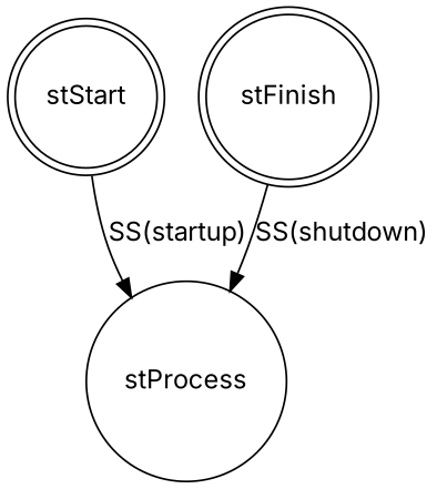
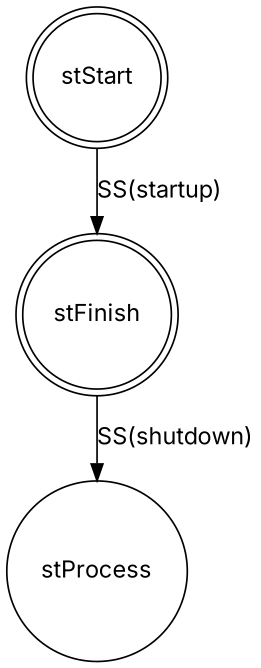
  digraph {
    fontname=Inter
    rankdir=TB
    node [fontname=Inter shape=doublecircle]
    edge [fontname=Inter]
    stProcess [shape=circle]
    stStart
    stFinish
-   stStart -> stProcess [label="SS(startup)"]
+   stStart -> stFinish [label="SS(startup)"]
    stFinish -> stProcess [label="SS(shutdown)"]
  }
